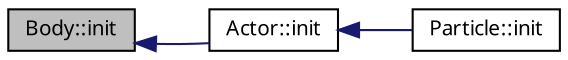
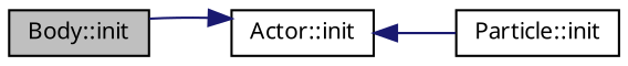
  digraph {
    fontname="Noto Sans"
    rankdir=LR
    node [color=black fillcolor=white fontname="Noto Sans" fontsize=10 shape=record style=filled]
    edge [color=midnightblue dir=back fontname="Noto Sans" fontsize=10 labelfontname=Helvetica labelfontsize=10 style=solid]
    n1 [fillcolor=grey75 fontcolor=black height=0.2 label="Body::init" width=0.4]
    n2 [height=0.2 label="Actor::init" width=0.4]
    n3 [height=0.2 label="Particle::init" width=0.4]
-   n1 -> n2
+   n2 -> n1
    n2 -> n3
  }
